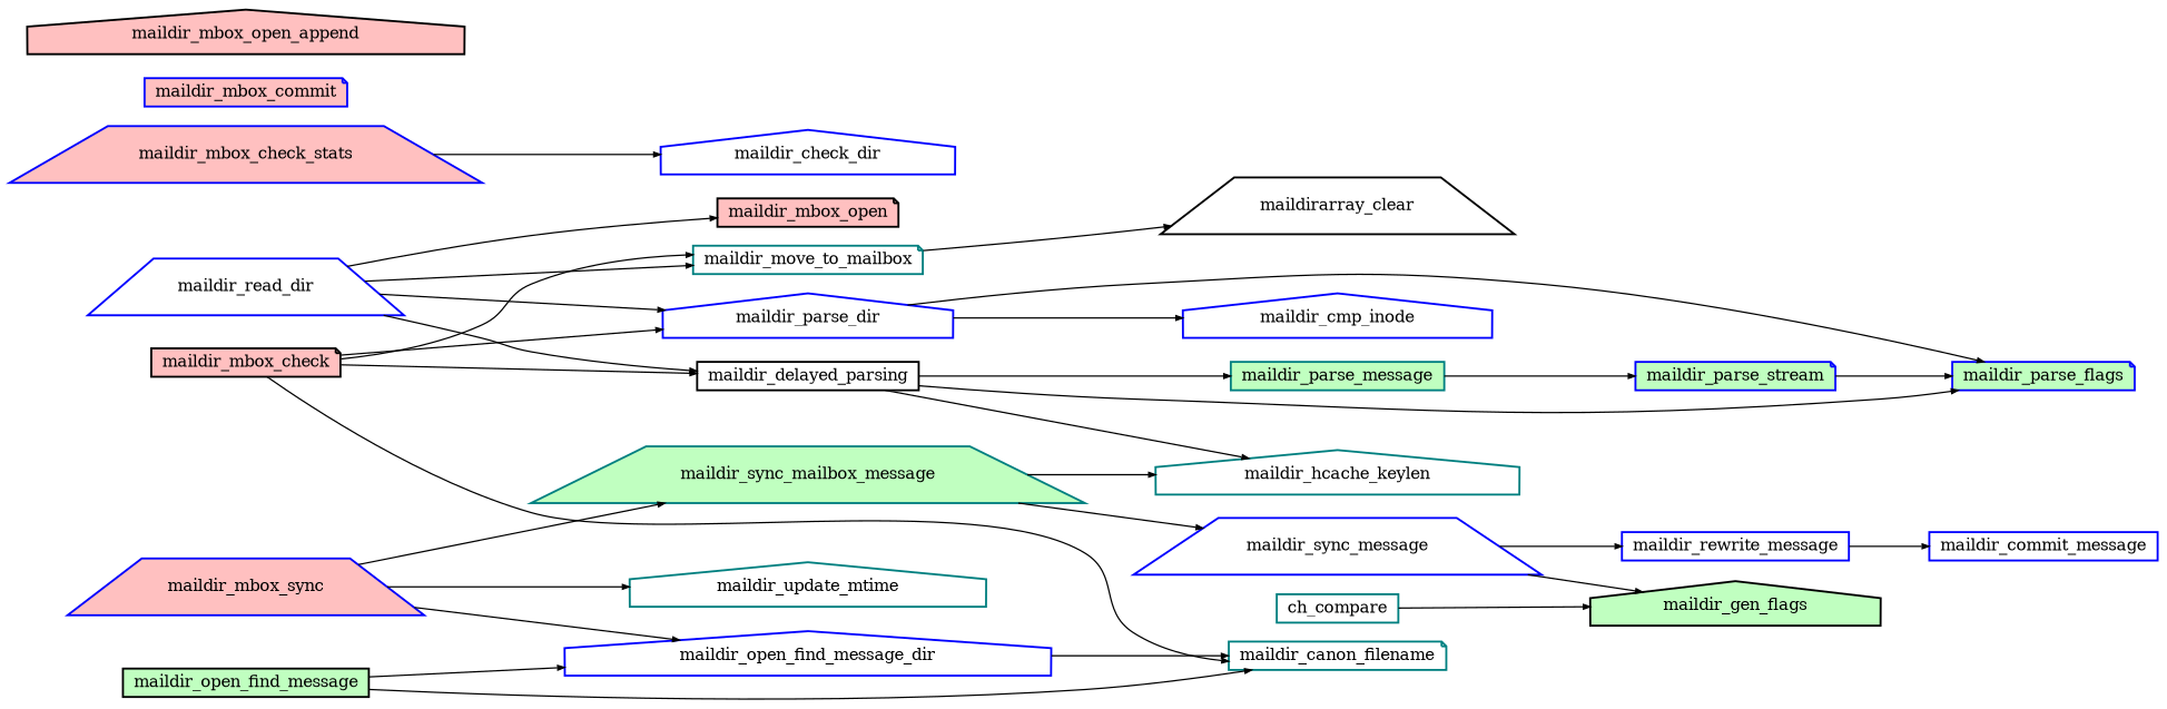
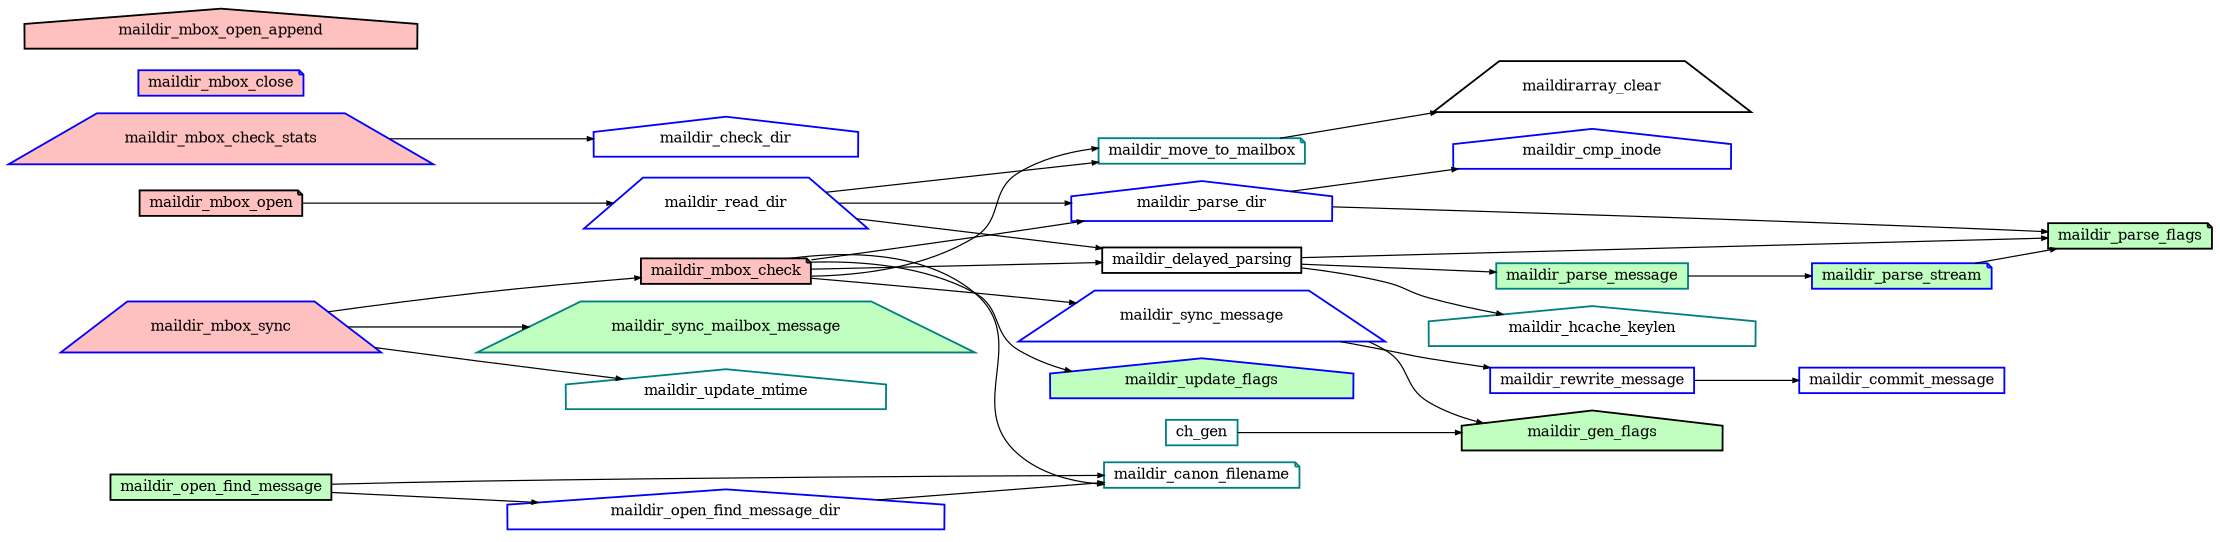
  digraph {
    compound=true
    nodesep=0.2
    rankdir=LR
    ranksep=0.5
    node [color=blue fillcolor="#ffffff" fontsize=12 penwidth=1.5 shape=house style=filled]
    edge [arrowsize=0.5 penwidth=1.0]
    maildir_mbox_check [color=black fillcolor="#ffc0c0" height=0.2 shape=note]
+   maildir_update_flags [fillcolor="#c0ffc0" height=0.2]
    maildir_delayed_parsing [color=black height=0.2 shape=box]
    maildir_canon_filename [color=teal height=0.2 shape=note]
    maildir_move_to_mailbox [color=teal height=0.2 shape=note]
    maildir_parse_dir [height=0.2]
-   maildir_parse_flags [fillcolor="#c0ffc0" height=0.2 shape=note]
+   maildir_parse_flags [color=black fillcolor="#c0ffc0" height=0.2 shape=note]
    maildir_parse_message [color=teal fillcolor="#c0ffc0" height=0.2 shape=box]
    maildir_hcache_keylen [color=teal height=0.2]
    maildirarray_clear [color=black height=0.2 shape=trapezium]
    maildir_cmp_inode [height=0.2]
    maildir_mbox_check_stats [fillcolor="#ffc0c0" height=0.2 shape=trapezium]
    maildir_check_dir [height=0.2]
-   maildir_mbox_close [fillcolor="#ffc0c0" height=0.2 shape=note label=maildir_mbox_commit]
+   maildir_mbox_close [fillcolor="#ffc0c0" height=0.2 shape=note]
    maildir_mbox_open [color=black fillcolor="#ffc0c0" height=0.2 shape=note]
    maildir_read_dir [height=0.2 shape=trapezium]
    maildir_mbox_open_append [color=black fillcolor="#ffc0c0" height=0.2]
    maildir_mbox_sync [fillcolor="#ffc0c0" height=0.2 shape=trapezium]
    maildir_sync_mailbox_message [color=teal fillcolor="#c0ffc0" height=0.2 shape=trapezium]
    maildir_update_mtime [color=teal height=0.2]
    maildir_sync_message [height=0.2 shape=trapezium]
    maildir_gen_flags [color=black fillcolor="#c0ffc0" height=0.2]
-   ch_compare [color=teal height=0.2 shape=box]
+   ch_compare [color=teal height=0.2 shape=box label=ch_gen]
    maildir_open_find_message [color=black fillcolor="#c0ffc0" height=0.2 shape=box]
    maildir_open_find_message_dir [height=0.2]
    maildir_parse_stream [fillcolor="#c0ffc0" height=0.2 shape=note]
    maildir_rewrite_message [height=0.2 shape=box]
    maildir_commit_message [height=0.2 shape=box]
+   maildir_mbox_check -> maildir_update_flags
    maildir_mbox_check -> maildir_delayed_parsing
    maildir_mbox_check -> maildir_canon_filename
    maildir_mbox_check -> maildir_move_to_mailbox
    maildir_mbox_check -> maildir_parse_dir
    maildir_delayed_parsing -> maildir_parse_flags
    maildir_delayed_parsing -> maildir_parse_message
    maildir_delayed_parsing -> maildir_hcache_keylen
    maildir_move_to_mailbox -> maildirarray_clear
    maildir_parse_dir -> maildir_parse_flags
    maildir_parse_dir -> maildir_cmp_inode
    maildir_parse_message -> maildir_parse_stream
    maildir_mbox_check_stats -> maildir_check_dir
-   maildir_read_dir -> maildir_mbox_open
+   maildir_mbox_open -> maildir_read_dir
    maildir_read_dir -> maildir_delayed_parsing
    maildir_read_dir -> maildir_move_to_mailbox
    maildir_read_dir -> maildir_parse_dir
-   maildir_mbox_sync -> maildir_open_find_message_dir
+   maildir_mbox_sync -> maildir_mbox_check
    maildir_mbox_sync -> maildir_sync_mailbox_message
    maildir_mbox_sync -> maildir_update_mtime
-   maildir_sync_mailbox_message -> maildir_hcache_keylen
-   maildir_sync_mailbox_message -> maildir_sync_message
+   maildir_mbox_check -> maildir_sync_message
    maildir_sync_message -> maildir_gen_flags
    maildir_sync_message -> maildir_rewrite_message
    ch_compare -> maildir_gen_flags
    maildir_open_find_message -> maildir_canon_filename
    maildir_open_find_message -> maildir_open_find_message_dir
    maildir_open_find_message_dir -> maildir_canon_filename
    maildir_parse_stream -> maildir_parse_flags
    maildir_rewrite_message -> maildir_commit_message
  }
